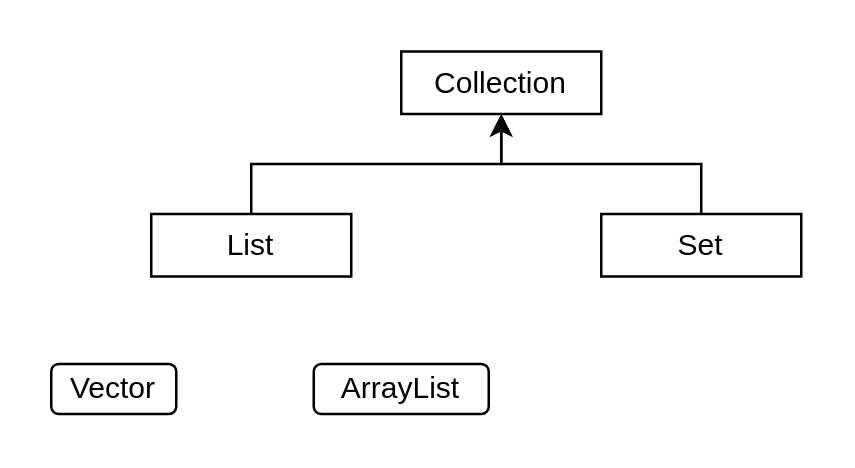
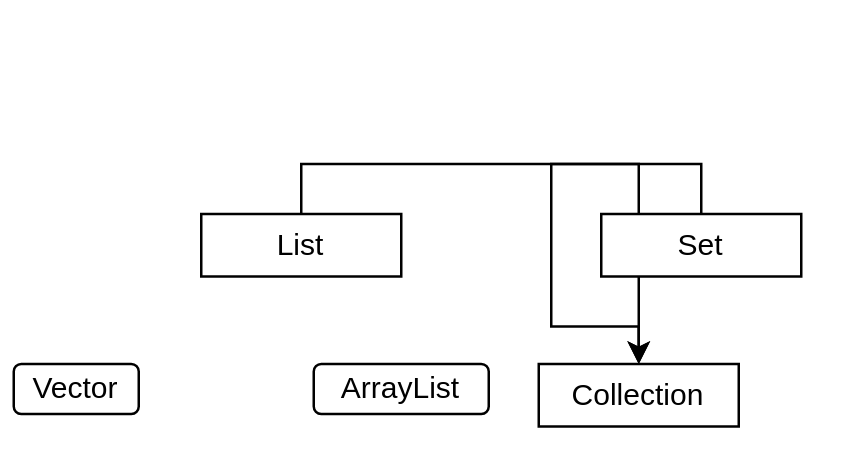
  <mxCell id="0" />
  <mxCell id="1" parent="0" />
  <mxCell id="2" style="edgeStyle=orthogonalEdgeStyle;rounded=0;orthogonalLoop=1;jettySize=auto;html=1;exitX=0.5;exitY=0;exitDx=0;exitDy=0;" edge="1" parent="1" source="3" target="6"><mxGeometry relative="1" as="geometry" /></mxCell>
- <mxCell id="3" value="List" style="rounded=0;whiteSpace=wrap;html=1;" vertex="1" parent="1"><mxGeometry x="60" y="85" width="80" height="25" as="geometry" /></mxCell>
+ <mxCell id="3" value="List" style="rounded=0;whiteSpace=wrap;html=1;" vertex="1" parent="1"><mxGeometry x="80" y="85" width="80" height="25" as="geometry" /></mxCell>
  <mxCell id="4" style="edgeStyle=orthogonalEdgeStyle;rounded=0;orthogonalLoop=1;jettySize=auto;html=1;exitX=0.5;exitY=0;exitDx=0;exitDy=0;" edge="1" parent="1" source="5" target="6"><mxGeometry relative="1" as="geometry" /></mxCell>
  <mxCell id="5" value="Set" style="rounded=0;whiteSpace=wrap;html=1;" vertex="1" parent="1"><mxGeometry x="240" y="85" width="80" height="25" as="geometry" /></mxCell>
- <mxCell id="6" value="Collection" style="rounded=0;whiteSpace=wrap;html=1;" vertex="1" parent="1"><mxGeometry x="160" y="20" width="80" height="25" as="geometry" /></mxCell>
- <mxCell id="7" value="Vector" style="rounded=1;whiteSpace=wrap;html=1;" vertex="1" parent="1"><mxGeometry x="20" y="145" width="50" height="20" as="geometry" /></mxCell>
+ <mxCell id="6" value="Collection" style="rounded=0;whiteSpace=wrap;html=1;" vertex="1" parent="1"><mxGeometry x="215" y="145" width="80" height="25" as="geometry" /></mxCell>
+ <mxCell id="7" value="Vector" style="rounded=1;whiteSpace=wrap;html=1;" vertex="1" parent="1"><mxGeometry x="5" y="145" width="50" height="20" as="geometry" /></mxCell>
  <mxCell id="8" value="ArrayList" style="rounded=1;whiteSpace=wrap;html=1;" vertex="1" parent="1"><mxGeometry x="125" y="145" width="70" height="20" as="geometry" /></mxCell>
